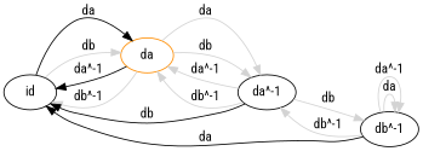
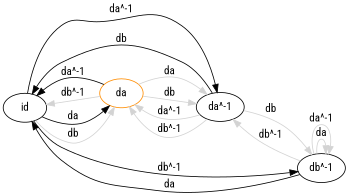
  digraph {
    fontname="Roboto Condensed"
    rankdir=LR
    node [color=black fontname="Roboto Condensed"]
    edge [fontname="Roboto Condensed" color=lightgray]
    n1 [label=id]
    n2 [color=darkorange label=da]
    n3 [label="da^-1"]
    n4 [label="db^-1"]
    n1 -> n2 [label=da color=""]
    n1 -> n2 [label=db]
+   n1 -> n3 [label="da^-1" color=""]
+   n1 -> n4 [label="db^-1" color=""]
    n2 -> n1 [label="da^-1" color=""]
    n2 -> n1 [label="db^-1"]
    n2 -> n3 [label=da]
    n2 -> n3 [label=db]
    n3 -> n1 [label=db color=""]
    n3 -> n2 [label="da^-1"]
    n3 -> n2 [label="db^-1"]
    n3 -> n4 [label=db]
    n4 -> n1 [label=da color=""]
    n4 -> n3 [label="db^-1"]
    n4 -> n4 [label=da]
    n4 -> n4 [label="da^-1"]
  }
